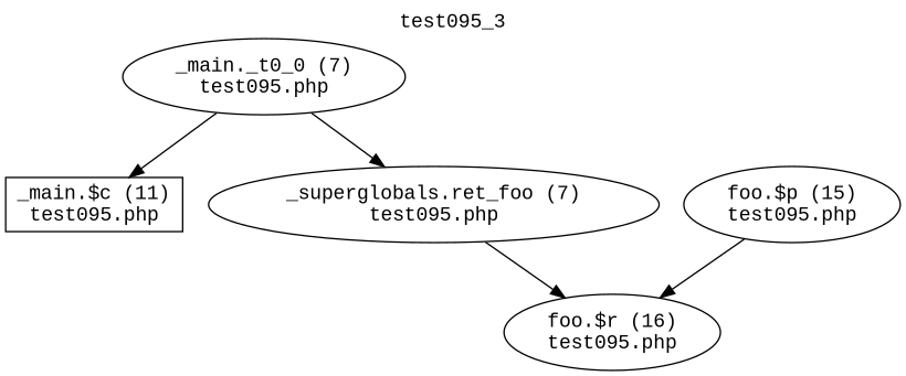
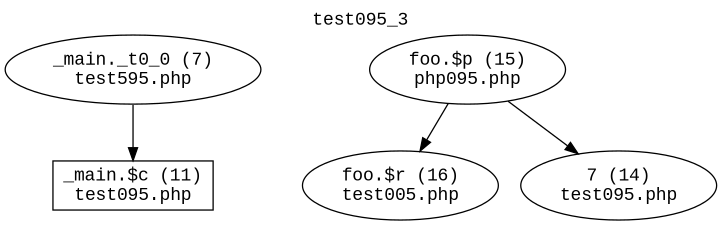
  digraph {
    fontname="Liberation Mono"
    label=test095_3
    labelloc=t
    node [fontname="Liberation Mono" shape=ellipse]
    edge [fontname="Liberation Mono"]
    n1 [label="_main.$c (11)\ntest095.php" shape=box]
-   n2 [label="_main._t0_0 (7)\ntest095.php"]
-   n3 [label="_superglobals.ret_foo (7)\ntest095.php"]
-   n4 [label="foo.$r (16)\ntest095.php"]
-   n5 [label="foo.$p (15)\ntest095.php"]
+   n2 [label="_main._t0_0 (7)\ntest595.php"]
+   n4 [label="foo.$r (16)\ntest005.php"]
+   n5 [label="foo.$p (15)\nphp095.php"]
+   n6 [label="7 (14)\ntest095.php"]
    n2 -> n1
-   n2 -> n3
-   n3 -> n4
    n5 -> n4
+   n5 -> n6
  }
